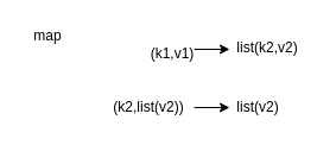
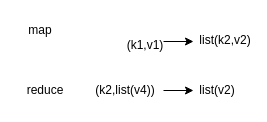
  <mxCell id="0" />
  <mxCell id="1" parent="0" />
  <mxCell id="2" value="map" style="text;html=1;strokeColor=none;fillColor=none;align=center;verticalAlign=middle;whiteSpace=wrap;rounded=0;" vertex="1" parent="1"><mxGeometry x="20" y="20" width="40" height="20" as="geometry" /></mxCell>
  <mxCell id="3" value="(k1,v1)" style="text;html=1;strokeColor=none;fillColor=none;align=center;verticalAlign=middle;whiteSpace=wrap;rounded=0;" vertex="1" parent="1"><mxGeometry x="125" y="35" width="40" height="20" as="geometry" /></mxCell>
  <mxCell id="4" value="list(k2,v2)" style="text;html=1;strokeColor=none;fillColor=none;align=center;verticalAlign=middle;whiteSpace=wrap;rounded=0;" vertex="1" parent="1"><mxGeometry x="205" y="30" width="40" height="20" as="geometry" /></mxCell>
- <mxCell id="6" value="(k2,list(v2))" style="text;html=1;strokeColor=none;fillColor=none;align=center;verticalAlign=middle;whiteSpace=wrap;rounded=0;" vertex="1" parent="1"><mxGeometry x="105" y="80" width="40" height="20" as="geometry" /></mxCell>
+ <mxCell id="5" value="reduce" style="text;html=1;strokeColor=none;fillColor=none;align=center;verticalAlign=middle;whiteSpace=wrap;rounded=0;" vertex="1" parent="1"><mxGeometry x="25" y="80" width="40" height="20" as="geometry" /></mxCell>
+ <mxCell id="6" value="(k2,list(v4))" style="text;html=1;strokeColor=none;fillColor=none;align=center;verticalAlign=middle;whiteSpace=wrap;rounded=0;" vertex="1" parent="1"><mxGeometry x="105" y="80" width="40" height="20" as="geometry" /></mxCell>
  <mxCell id="7" value="list(v2)" style="text;html=1;strokeColor=none;fillColor=none;align=center;verticalAlign=middle;whiteSpace=wrap;rounded=0;" vertex="1" parent="1"><mxGeometry x="197" y="80" width="40" height="20" as="geometry" /></mxCell>
  <mxCell id="8" value="" style="endArrow=classic;html=1;" edge="1" parent="1"><mxGeometry width="50" height="50" relative="1" as="geometry"><mxPoint x="163" y="41" as="sourcePoint" /><mxPoint x="193" y="41" as="targetPoint" /></mxGeometry></mxCell>
  <mxCell id="9" value="" style="endArrow=classic;html=1;" edge="1" parent="1"><mxGeometry width="50" height="50" relative="1" as="geometry"><mxPoint x="163" y="90" as="sourcePoint" /><mxPoint x="193" y="90" as="targetPoint" /></mxGeometry></mxCell>
